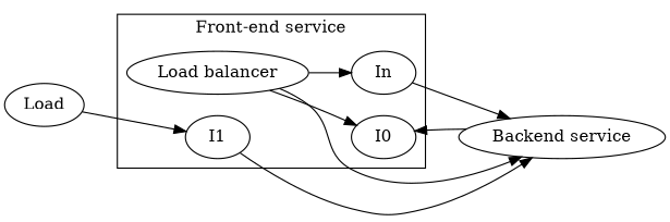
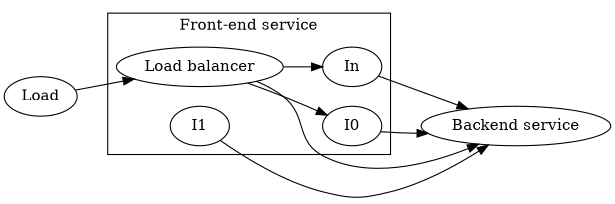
  digraph {
    rankdir=LR
    n1 [label="Load balancer"]
    I0
    I1
    In
    n5 [label="Backend service"]
    n6 [label=Load]
    subgraph cluster_1 {
      label="Front-end service"
      n1
      I0
      I1
      In
    }
    n1 -> I0
    n1 -> In
    n1 -> n5
-   n5 -> I0
+   I0 -> n5
    I1 -> n5
    In -> n5
-   n6 -> I1
+   n6 -> n1
  }
